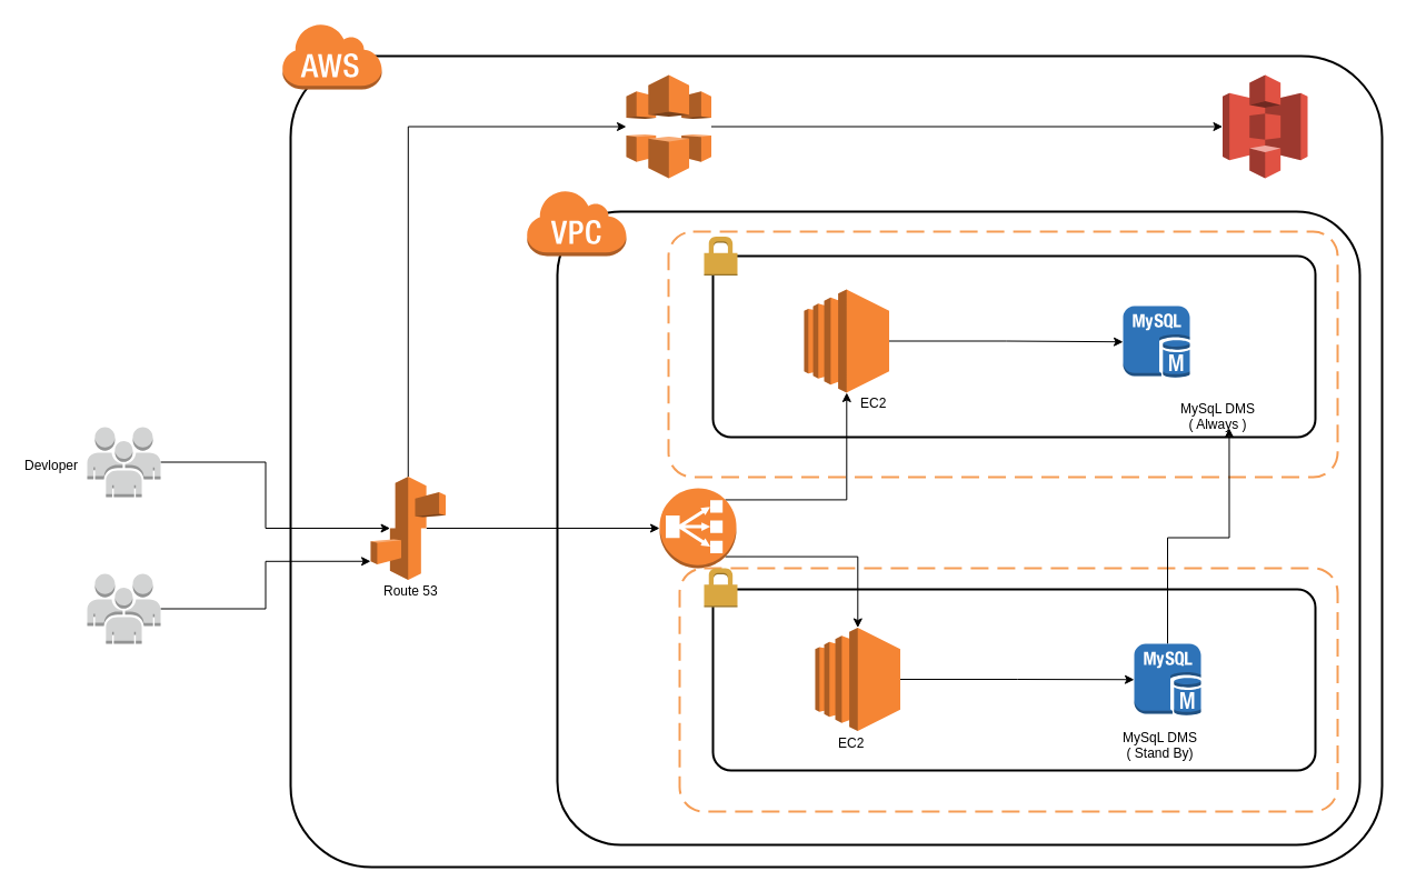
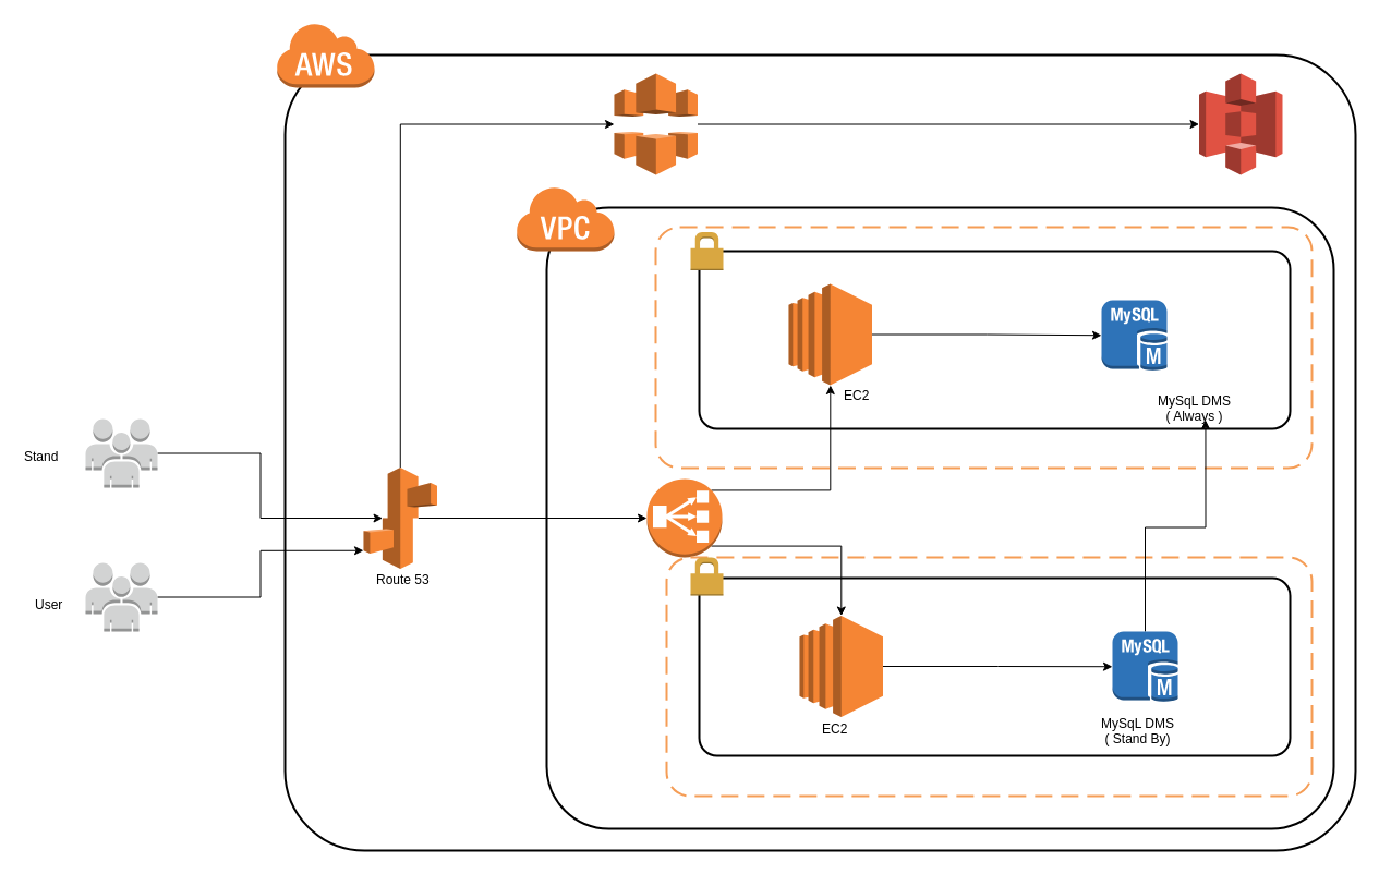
  <mxCell id="0" />
  <mxCell id="1" parent="0" />
  <mxCell id="2" value="" style="rounded=1;arcSize=10;dashed=0;fillColor=none;gradientColor=none;strokeWidth=2;" parent="1" vertex="1"><mxGeometry x="261" y="50" width="982" height="730" as="geometry" /></mxCell>
  <mxCell id="3" value="" style="dashed=0;html=1;shape=mxgraph.aws3.cloud;fillColor=#F58536;gradientColor=none;dashed=0;" parent="1" vertex="1"><mxGeometry x="253" y="20" width="90" height="60" as="geometry" /></mxCell>
  <mxCell id="4" value="" style="rounded=1;arcSize=10;dashed=0;fillColor=none;gradientColor=none;strokeWidth=2;" parent="1" vertex="1"><mxGeometry x="501" y="190" width="722" height="570" as="geometry" /></mxCell>
  <mxCell id="5" value="" style="dashed=0;html=1;shape=mxgraph.aws3.virtual_private_cloud;fillColor=#F58536;gradientColor=none;dashed=0;" parent="1" vertex="1"><mxGeometry x="473" y="170" width="90" height="60" as="geometry" /></mxCell>
  <mxCell id="6" style="edgeStyle=orthogonalEdgeStyle;rounded=0;orthogonalLoop=1;jettySize=auto;html=1;exitX=0.5;exitY=0;exitDx=0;exitDy=0;exitPerimeter=0;entryX=0;entryY=0.5;entryDx=0;entryDy=0;entryPerimeter=0;" parent="1" source="7" target="20" edge="1"><mxGeometry relative="1" as="geometry" /></mxCell>
  <mxCell id="7" value="" style="outlineConnect=0;dashed=0;verticalLabelPosition=bottom;verticalAlign=top;align=center;html=1;shape=mxgraph.aws3.elastic_beanstalk;fillColor=#F58534;gradientColor=none;" parent="1" vertex="1"><mxGeometry x="333" y="428.5" width="67.5" height="93" as="geometry" /></mxCell>
  <mxCell id="8" style="edgeStyle=orthogonalEdgeStyle;rounded=0;orthogonalLoop=1;jettySize=auto;html=1;exitX=0.855;exitY=0.855;exitDx=0;exitDy=0;exitPerimeter=0;" parent="1" source="10" target="22" edge="1"><mxGeometry relative="1" as="geometry" /></mxCell>
  <mxCell id="9" style="edgeStyle=orthogonalEdgeStyle;rounded=0;orthogonalLoop=1;jettySize=auto;html=1;exitX=0.855;exitY=0.145;exitDx=0;exitDy=0;exitPerimeter=0;" parent="1" source="10" target="24" edge="1"><mxGeometry relative="1" as="geometry" /></mxCell>
  <mxCell id="10" value="" style="outlineConnect=0;dashed=0;verticalLabelPosition=bottom;verticalAlign=top;align=center;html=1;shape=mxgraph.aws3.classic_load_balancer;fillColor=#F58534;gradientColor=none;" parent="1" vertex="1"><mxGeometry x="593" y="439" width="69" height="72" as="geometry" /></mxCell>
  <mxCell id="11" value="" style="endArrow=classic;html=1;entryX=0;entryY=0.5;entryDx=0;entryDy=0;entryPerimeter=0;exitX=0.745;exitY=0.5;exitDx=0;exitDy=0;exitPerimeter=0;" parent="1" source="7" target="10" edge="1"><mxGeometry width="50" height="50" relative="1" as="geometry"><mxPoint x="403" y="475" as="sourcePoint" /><mxPoint x="303" y="810" as="targetPoint" /><Array as="points"><mxPoint x="593" y="475" /></Array></mxGeometry></mxCell>
  <mxCell id="12" value="" style="rounded=1;arcSize=10;dashed=1;strokeColor=#F59D56;fillColor=none;gradientColor=none;dashPattern=8 4;strokeWidth=2;" parent="1" vertex="1"><mxGeometry x="601" y="208" width="602" height="221" as="geometry" /></mxCell>
  <mxCell id="13" value="" style="rounded=1;arcSize=10;dashed=1;strokeColor=#F59D56;fillColor=none;gradientColor=none;dashPattern=8 4;strokeWidth=2;" parent="1" vertex="1"><mxGeometry x="611" y="511" width="592" height="219" as="geometry" /></mxCell>
  <mxCell id="14" value="" style="rounded=1;arcSize=10;dashed=0;fillColor=none;gradientColor=none;strokeWidth=2;" parent="1" vertex="1"><mxGeometry x="641" y="230" width="542" height="163" as="geometry" /></mxCell>
  <mxCell id="15" value="" style="dashed=0;html=1;shape=mxgraph.aws3.permissions;fillColor=#D9A741;gradientColor=none;dashed=0;" parent="1" vertex="1"><mxGeometry x="633" y="212.5" width="30" height="35" as="geometry" /></mxCell>
  <mxCell id="16" value="" style="rounded=1;arcSize=10;dashed=0;fillColor=none;gradientColor=none;strokeWidth=2;" parent="1" vertex="1"><mxGeometry x="641" y="530" width="542" height="163" as="geometry" /></mxCell>
  <mxCell id="17" value="" style="dashed=0;html=1;shape=mxgraph.aws3.permissions;fillColor=#D9A741;gradientColor=none;dashed=0;" parent="1" vertex="1"><mxGeometry x="633" y="511" width="30" height="35" as="geometry" /></mxCell>
  <mxCell id="18" value="" style="outlineConnect=0;dashed=0;verticalLabelPosition=bottom;verticalAlign=top;align=center;html=1;shape=mxgraph.aws3.s3;fillColor=#E05243;gradientColor=none;" parent="1" vertex="1"><mxGeometry x="1099.5" y="67" width="76.5" height="93" as="geometry" /></mxCell>
  <mxCell id="19" style="edgeStyle=orthogonalEdgeStyle;rounded=0;orthogonalLoop=1;jettySize=auto;html=1;entryX=0;entryY=0.5;entryDx=0;entryDy=0;entryPerimeter=0;" parent="1" source="20" target="18" edge="1"><mxGeometry relative="1" as="geometry" /></mxCell>
  <mxCell id="20" value="" style="outlineConnect=0;dashed=0;verticalLabelPosition=bottom;verticalAlign=top;align=center;html=1;shape=mxgraph.aws3.cloudfront;fillColor=#F58536;gradientColor=none;" parent="1" vertex="1"><mxGeometry x="563" y="67" width="76.5" height="93" as="geometry" /></mxCell>
  <mxCell id="21" style="edgeStyle=orthogonalEdgeStyle;rounded=0;orthogonalLoop=1;jettySize=auto;html=1;entryX=0;entryY=0.5;entryDx=0;entryDy=0;entryPerimeter=0;" parent="1" source="22" target="27" edge="1"><mxGeometry relative="1" as="geometry" /></mxCell>
  <mxCell id="22" value="" style="outlineConnect=0;dashed=0;verticalLabelPosition=bottom;verticalAlign=top;align=center;html=1;shape=mxgraph.aws3.ec2;fillColor=#F58534;gradientColor=none;" parent="1" vertex="1"><mxGeometry x="733" y="564.5" width="76.5" height="93" as="geometry" /></mxCell>
  <mxCell id="23" style="edgeStyle=orthogonalEdgeStyle;rounded=0;orthogonalLoop=1;jettySize=auto;html=1;entryX=0;entryY=0.5;entryDx=0;entryDy=0;entryPerimeter=0;" parent="1" source="24" target="25" edge="1"><mxGeometry relative="1" as="geometry" /></mxCell>
  <mxCell id="24" value="" style="outlineConnect=0;dashed=0;verticalLabelPosition=bottom;verticalAlign=top;align=center;html=1;shape=mxgraph.aws3.ec2;fillColor=#F58534;gradientColor=none;" parent="1" vertex="1"><mxGeometry x="723" y="260" width="76.5" height="93" as="geometry" /></mxCell>
  <mxCell id="25" value="" style="outlineConnect=0;dashed=0;verticalLabelPosition=bottom;verticalAlign=top;align=center;html=1;shape=mxgraph.aws3.mysql_db_instance;fillColor=#2E73B8;gradientColor=none;" parent="1" vertex="1"><mxGeometry x="1010" y="275" width="60" height="64.5" as="geometry" /></mxCell>
  <mxCell id="26" style="edgeStyle=orthogonalEdgeStyle;rounded=0;orthogonalLoop=1;jettySize=auto;html=1;exitX=0.5;exitY=0;exitDx=0;exitDy=0;exitPerimeter=0;entryX=0.637;entryY=0.9;entryDx=0;entryDy=0;entryPerimeter=0;" parent="1" source="27" target="37" edge="1"><mxGeometry relative="1" as="geometry" /></mxCell>
  <mxCell id="27" value="" style="outlineConnect=0;dashed=0;verticalLabelPosition=bottom;verticalAlign=top;align=center;html=1;shape=mxgraph.aws3.mysql_db_instance;fillColor=#2E73B8;gradientColor=none;" parent="1" vertex="1"><mxGeometry x="1020" y="579" width="60" height="64.5" as="geometry" /></mxCell>
  <mxCell id="28" style="edgeStyle=orthogonalEdgeStyle;rounded=0;orthogonalLoop=1;jettySize=auto;html=1;exitX=1;exitY=0.5;exitDx=0;exitDy=0;exitPerimeter=0;entryX=0.26;entryY=0.5;entryDx=0;entryDy=0;entryPerimeter=0;" parent="1" source="29" target="7" edge="1"><mxGeometry relative="1" as="geometry" /></mxCell>
  <mxCell id="29" value="" style="outlineConnect=0;dashed=0;verticalLabelPosition=bottom;verticalAlign=top;align=center;html=1;shape=mxgraph.aws3.users;fillColor=#D2D3D3;gradientColor=none;" parent="1" vertex="1"><mxGeometry x="78" y="384" width="66" height="63" as="geometry" /></mxCell>
  <mxCell id="30" style="edgeStyle=orthogonalEdgeStyle;rounded=0;orthogonalLoop=1;jettySize=auto;html=1;exitX=1;exitY=0.5;exitDx=0;exitDy=0;exitPerimeter=0;entryX=0;entryY=0.82;entryDx=0;entryDy=0;entryPerimeter=0;" parent="1" source="31" target="7" edge="1"><mxGeometry relative="1" as="geometry" /></mxCell>
  <mxCell id="31" value="" style="outlineConnect=0;dashed=0;verticalLabelPosition=bottom;verticalAlign=top;align=center;html=1;shape=mxgraph.aws3.users;fillColor=#D2D3D3;gradientColor=none;" parent="1" vertex="1"><mxGeometry x="78" y="516" width="66" height="63" as="geometry" /></mxCell>
- <mxCell id="32" value="Devloper" style="text;html=1;resizable=0;points=[];autosize=1;align=left;verticalAlign=top;spacingTop=-4;" parent="1" vertex="1"><mxGeometry y="409" width="60" height="20" as="geometry" x="20" /></mxCell>
+ <mxCell id="32" value="Stand" style="text;html=1;resizable=0;points=[];autosize=1;align=left;verticalAlign=top;spacingTop=-4;" parent="1" vertex="1"><mxGeometry y="409" width="60" height="20" as="geometry" x="20" /></mxCell>
+ <mxCell id="33" value="User" style="text;html=1;resizable=0;points=[];autosize=1;align=left;verticalAlign=top;spacingTop=-4;" parent="1" vertex="1"><mxGeometry x="30" y="544.5" width="40" height="20" as="geometry" /></mxCell>
  <mxCell id="34" value="Route 53&lt;br&gt;" style="text;html=1;resizable=0;points=[];autosize=1;align=left;verticalAlign=top;spacingTop=-4;" parent="1" vertex="1"><mxGeometry x="343" y="521.5" width="60" height="20" as="geometry" /></mxCell>
  <mxCell id="35" value="EC2" style="text;html=1;resizable=0;points=[];autosize=1;align=left;verticalAlign=top;spacingTop=-4;" parent="1" vertex="1"><mxGeometry x="771.5" y="353" width="40" height="20" as="geometry" /></mxCell>
  <mxCell id="36" value="EC2" style="text;html=1;resizable=0;points=[];autosize=1;align=left;verticalAlign=top;spacingTop=-4;" parent="1" vertex="1"><mxGeometry x="751.5" y="658.5" width="40" height="20" as="geometry" /></mxCell>
  <mxCell id="37" value="MySqL DMS&lt;br&gt;( Always )" style="text;html=1;resizable=0;points=[];autosize=1;align=center;verticalAlign=top;spacingTop=-4;" parent="1" vertex="1"><mxGeometry x="1054.5" y="358" width="80" height="30" as="geometry" /></mxCell>
  <mxCell id="38" value="MySqL DMS&lt;br&gt;( Stand By)" style="text;html=1;resizable=0;points=[];autosize=1;align=center;verticalAlign=top;spacingTop=-4;" parent="1" vertex="1"><mxGeometry x="1003" y="653.5" width="80" height="30" as="geometry" /></mxCell>
